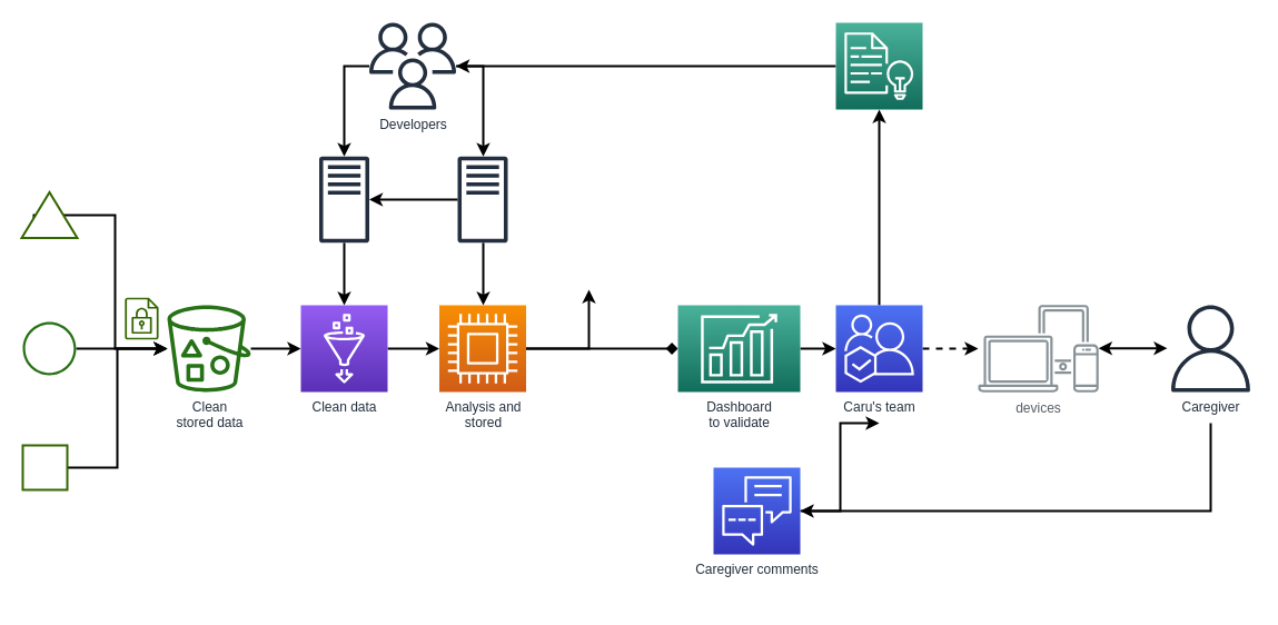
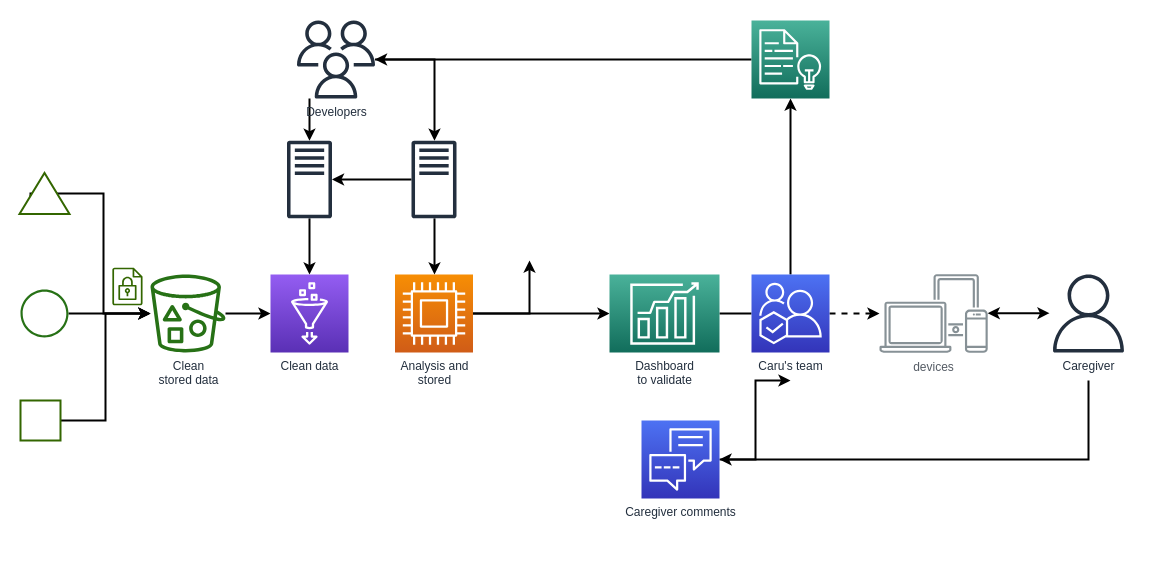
  <mxCell id="0" />
  <mxCell id="1" parent="0" />
  <mxCell id="2" value="" style="edgeStyle=elbowEdgeStyle;rounded=0;orthogonalLoop=1;jettySize=auto;html=1;strokeWidth=2;" edge="1" parent="1" source="3" target="5"><mxGeometry relative="1" as="geometry" /></mxCell>
  <mxCell id="3" value="" style="outlineConnect=0;fontColor=#232F3E;gradientColor=none;fillColor=#277116;strokeColor=none;verticalLabelPosition=bottom;verticalAlign=top;align=center;html=1;fontSize=12;fontStyle=0;aspect=fixed;pointerEvents=1;shape=mxgraph.aws4.object;labelBackgroundColor=#ffffff;" parent="1" vertex="1"><mxGeometry x="20" y="289" width="48" height="48" as="geometry" /></mxCell>
  <mxCell id="4" value="" style="edgeStyle=elbowEdgeStyle;rounded=0;orthogonalLoop=1;jettySize=auto;html=1;strokeWidth=2;" edge="1" parent="1" source="5" target="19"><mxGeometry relative="1" as="geometry" /></mxCell>
  <mxCell id="5" value="Clean&lt;br&gt;stored data" style="outlineConnect=0;fontColor=#232F3E;gradientColor=none;fillColor=#277116;strokeColor=none;dashed=0;verticalLabelPosition=bottom;verticalAlign=top;align=center;html=1;fontSize=12;fontStyle=0;aspect=fixed;pointerEvents=1;shape=mxgraph.aws4.bucket_with_objects;labelBackgroundColor=#ffffff;" parent="1" vertex="1"><mxGeometry x="150" y="274" width="75" height="78" as="geometry" /></mxCell>
  <mxCell id="6" style="edgeStyle=elbowEdgeStyle;rounded=0;orthogonalLoop=1;jettySize=auto;html=1;exitX=0.5;exitY=1;exitDx=0;exitDy=0;strokeWidth=2;" edge="1" parent="1" source="8" target="5"><mxGeometry relative="1" as="geometry" /></mxCell>
  <mxCell id="7" style="edgeStyle=elbowEdgeStyle;rounded=0;orthogonalLoop=1;jettySize=auto;html=1;exitX=0.5;exitY=0;exitDx=0;exitDy=0;strokeWidth=2;" edge="1" parent="1" source="8"><mxGeometry relative="1" as="geometry"><mxPoint x="29" y="195.286" as="targetPoint" /></mxGeometry></mxCell>
  <mxCell id="8" value="" style="triangle;whiteSpace=wrap;html=1;strokeColor=#336600;strokeWidth=2;rotation=-90;" vertex="1" parent="1"><mxGeometry x="23.5" y="168" width="41" height="50" as="geometry" /></mxCell>
  <mxCell id="9" value="" style="edgeStyle=elbowEdgeStyle;rounded=0;orthogonalLoop=1;jettySize=auto;html=1;strokeWidth=2;" edge="1" parent="1" source="10" target="5"><mxGeometry relative="1" as="geometry" /></mxCell>
  <mxCell id="10" value="" style="whiteSpace=wrap;html=1;aspect=fixed;strokeColor=#336600;strokeWidth=2;" vertex="1" parent="1"><mxGeometry x="20" y="400" width="40" height="40" as="geometry" /></mxCell>
- <mxCell id="11" value="" style="edgeStyle=elbowEdgeStyle;rounded=0;orthogonalLoop=1;jettySize=auto;html=1;strokeWidth=2;endArrow=diamond;" edge="1" parent="1" source="13" target="17"><mxGeometry relative="1" as="geometry"><mxPoint x="552.5" y="313" as="targetPoint" /></mxGeometry></mxCell>
+ <mxCell id="11" value="" style="edgeStyle=elbowEdgeStyle;rounded=0;orthogonalLoop=1;jettySize=auto;html=1;strokeWidth=2;" edge="1" parent="1" source="13" target="17"><mxGeometry relative="1" as="geometry"><mxPoint x="552.5" y="313" as="targetPoint" /></mxGeometry></mxCell>
  <mxCell id="12" value="" style="edgeStyle=elbowEdgeStyle;rounded=0;orthogonalLoop=1;jettySize=auto;html=1;strokeWidth=2;" edge="1" parent="1" source="13"><mxGeometry relative="1" as="geometry"><mxPoint x="529" y="260" as="targetPoint" /><Array as="points"><mxPoint x="529" y="313" /><mxPoint x="548" y="360" /></Array></mxGeometry></mxCell>
  <mxCell id="13" value="Analysis and&lt;br&gt;stored" style="outlineConnect=0;fontColor=#232F3E;gradientColor=#F78E04;gradientDirection=north;fillColor=#D05C17;strokeColor=#ffffff;dashed=0;verticalLabelPosition=bottom;verticalAlign=top;align=center;html=1;fontSize=12;fontStyle=0;aspect=fixed;shape=mxgraph.aws4.resourceIcon;resIcon=mxgraph.aws4.compute;" vertex="1" parent="1"><mxGeometry x="394.5" y="274" width="78" height="78" as="geometry" /></mxCell>
  <mxCell id="14" value="" style="edgeStyle=elbowEdgeStyle;rounded=0;orthogonalLoop=1;jettySize=auto;html=1;strokeWidth=2;" edge="1" parent="1" source="15" target="25"><mxGeometry relative="1" as="geometry"><mxPoint x="671" y="586" as="targetPoint" /></mxGeometry></mxCell>
  <mxCell id="15" value="" style="outlineConnect=0;fontColor=#232F3E;gradientColor=#4AB29A;gradientDirection=north;fillColor=#116D5B;strokeColor=#ffffff;dashed=0;verticalLabelPosition=bottom;verticalAlign=top;align=center;html=1;fontSize=12;fontStyle=0;aspect=fixed;shape=mxgraph.aws4.resourceIcon;resIcon=mxgraph.aws4.comprehend;" vertex="1" parent="1"><mxGeometry x="751" y="20" width="78" height="78" as="geometry" /></mxCell>
- <mxCell id="16" value="" style="edgeStyle=elbowEdgeStyle;rounded=0;orthogonalLoop=1;jettySize=auto;html=1;strokeWidth=2;" edge="1" parent="1" source="17" target="28"><mxGeometry relative="1" as="geometry"><mxPoint x="808" y="313" as="targetPoint" /></mxGeometry></mxCell>
+ <mxCell id="16" value="" style="edgeStyle=elbowEdgeStyle;rounded=0;orthogonalLoop=1;jettySize=auto;html=1;strokeWidth=2;endArrow=none;" edge="1" parent="1" source="17" target="28"><mxGeometry relative="1" as="geometry"><mxPoint x="808" y="313" as="targetPoint" /></mxGeometry></mxCell>
  <mxCell id="17" value="Dashboard&lt;br&gt;to validate" style="outlineConnect=0;fontColor=#232F3E;gradientColor=#4AB29A;gradientDirection=north;fillColor=#116D5B;strokeColor=#ffffff;dashed=0;verticalLabelPosition=bottom;verticalAlign=top;align=center;html=1;fontSize=12;fontStyle=0;aspect=fixed;shape=mxgraph.aws4.resourceIcon;resIcon=mxgraph.aws4.forecast;" vertex="1" parent="1"><mxGeometry x="609" y="274" width="110" height="78" as="geometry" /></mxCell>
- <mxCell id="18" value="" style="edgeStyle=elbowEdgeStyle;rounded=0;orthogonalLoop=1;jettySize=auto;html=1;strokeWidth=2;" edge="1" parent="1" source="19" target="13"><mxGeometry relative="1" as="geometry" /></mxCell>
  <mxCell id="19" value="Clean data" style="outlineConnect=0;fontColor=#232F3E;gradientColor=#945DF2;gradientDirection=north;fillColor=#5A30B5;strokeColor=#ffffff;dashed=0;verticalLabelPosition=bottom;verticalAlign=top;align=center;html=1;fontSize=12;fontStyle=0;aspect=fixed;shape=mxgraph.aws4.resourceIcon;resIcon=mxgraph.aws4.glue;rotation=0;" vertex="1" parent="1"><mxGeometry x="270" y="274" width="78" height="78" as="geometry" /></mxCell>
  <mxCell id="20" value="" style="edgeStyle=elbowEdgeStyle;rounded=0;orthogonalLoop=1;jettySize=auto;html=1;strokeWidth=2;" edge="1" parent="1" target="33"><mxGeometry relative="1" as="geometry"><mxPoint x="1088" y="380" as="sourcePoint" /><Array as="points"><mxPoint x="1088" y="410" /></Array></mxGeometry></mxCell>
  <mxCell id="21" value="Caregiver" style="outlineConnect=0;fontColor=#232F3E;gradientColor=none;fillColor=#232F3E;strokeColor=none;dashed=0;verticalLabelPosition=bottom;verticalAlign=top;align=center;html=1;fontSize=12;fontStyle=0;aspect=fixed;pointerEvents=1;shape=mxgraph.aws4.user;" vertex="1" parent="1"><mxGeometry x="1049" y="274" width="78" height="78" as="geometry" /></mxCell>
  <mxCell id="22" value="devices" style="outlineConnect=0;gradientColor=none;fontColor=#545B64;strokeColor=none;fillColor=#879196;dashed=0;verticalLabelPosition=bottom;verticalAlign=top;align=center;html=1;fontSize=12;fontStyle=0;aspect=fixed;shape=mxgraph.aws4.illustration_devices;pointerEvents=1" vertex="1" parent="1"><mxGeometry x="879" y="273.5" width="108.22" height="79" as="geometry" /></mxCell>
  <mxCell id="23" value="" style="edgeStyle=elbowEdgeStyle;rounded=0;orthogonalLoop=1;jettySize=auto;html=1;strokeWidth=2;" edge="1" parent="1" source="25" target="36"><mxGeometry relative="1" as="geometry"><Array as="points"><mxPoint x="434" y="100" /><mxPoint x="439" y="100" /><mxPoint x="429" y="110" /><mxPoint x="429" y="56" /><mxPoint x="429" y="530" /></Array></mxGeometry></mxCell>
  <mxCell id="24" value="" style="edgeStyle=elbowEdgeStyle;rounded=0;orthogonalLoop=1;jettySize=auto;html=1;strokeWidth=2;" edge="1" parent="1" source="25" target="31"><mxGeometry relative="1" as="geometry"><Array as="points"><mxPoint x="309" y="100" /><mxPoint x="329" y="56" /><mxPoint x="309" y="540" /></Array></mxGeometry></mxCell>
- <mxCell id="25" value="Developers" style="outlineConnect=0;fontColor=#232F3E;gradientColor=none;fillColor=#232F3E;strokeColor=none;dashed=0;verticalLabelPosition=bottom;verticalAlign=top;align=center;html=1;fontSize=12;fontStyle=0;aspect=fixed;pointerEvents=1;shape=mxgraph.aws4.users;" vertex="1" parent="1"><mxGeometry x="331.5" y="20" width="78" height="78" as="geometry" /></mxCell>
+ <mxCell id="25" value="Developers" style="outlineConnect=0;fontColor=#232F3E;gradientColor=none;fillColor=#232F3E;strokeColor=none;dashed=0;verticalLabelPosition=bottom;verticalAlign=top;align=center;html=1;fontSize=12;fontStyle=0;aspect=fixed;pointerEvents=1;shape=mxgraph.aws4.users;" vertex="1" parent="1"><mxGeometry x="296.5" y="20" width="78" height="78" as="geometry" /></mxCell>
  <mxCell id="26" value="" style="edgeStyle=elbowEdgeStyle;rounded=0;orthogonalLoop=1;jettySize=auto;html=1;strokeWidth=2;dashed=1;" edge="1" parent="1" source="28" target="22"><mxGeometry relative="1" as="geometry" /></mxCell>
  <mxCell id="27" value="" style="edgeStyle=elbowEdgeStyle;rounded=0;orthogonalLoop=1;jettySize=auto;html=1;strokeWidth=2;" edge="1" parent="1" source="28" target="15"><mxGeometry relative="1" as="geometry" /></mxCell>
  <mxCell id="28" value="Caru's team" style="outlineConnect=0;fontColor=#232F3E;gradientColor=#4D72F3;gradientDirection=north;fillColor=#3334B9;strokeColor=#ffffff;dashed=0;verticalLabelPosition=bottom;verticalAlign=top;align=center;html=1;fontSize=12;fontStyle=0;aspect=fixed;shape=mxgraph.aws4.resourceIcon;resIcon=mxgraph.aws4.iq;" vertex="1" parent="1"><mxGeometry x="751" y="274" width="78" height="78" as="geometry" /></mxCell>
  <mxCell id="29" value="" style="outlineConnect=0;fontColor=#232F3E;gradientColor=none;fillColor=#336600;strokeColor=none;dashed=0;verticalLabelPosition=bottom;verticalAlign=top;align=center;html=1;fontSize=12;fontStyle=0;aspect=fixed;pointerEvents=1;shape=mxgraph.aws4.encrypted_data;" vertex="1" parent="1"><mxGeometry x="111.85" y="267" width="30.2" height="38" as="geometry" /></mxCell>
  <mxCell id="30" value="" style="edgeStyle=elbowEdgeStyle;rounded=0;orthogonalLoop=1;jettySize=auto;html=1;strokeWidth=2;" edge="1" parent="1" source="31" target="19"><mxGeometry relative="1" as="geometry" /></mxCell>
  <mxCell id="31" value="" style="outlineConnect=0;fontColor=#232F3E;gradientColor=none;fillColor=#232F3E;strokeColor=none;dashed=0;verticalLabelPosition=bottom;verticalAlign=top;align=center;html=1;fontSize=12;fontStyle=0;aspect=fixed;pointerEvents=1;shape=mxgraph.aws4.traditional_server;" vertex="1" parent="1"><mxGeometry x="286.5" y="140" width="45" height="78" as="geometry" /></mxCell>
  <mxCell id="32" value="" style="edgeStyle=elbowEdgeStyle;rounded=0;orthogonalLoop=1;jettySize=auto;html=1;strokeWidth=2;" edge="1" parent="1" source="33"><mxGeometry relative="1" as="geometry"><mxPoint x="790" y="380" as="targetPoint" /></mxGeometry></mxCell>
  <mxCell id="33" value="Caregiver comments" style="outlineConnect=0;fontColor=#232F3E;gradientColor=#4D72F3;gradientDirection=north;fillColor=#3334B9;strokeColor=#ffffff;dashed=0;verticalLabelPosition=bottom;verticalAlign=top;align=center;html=1;fontSize=12;fontStyle=0;aspect=fixed;shape=mxgraph.aws4.resourceIcon;resIcon=mxgraph.aws4.customer_engagement;" vertex="1" parent="1"><mxGeometry x="641" y="420" width="78" height="78" as="geometry" /></mxCell>
  <mxCell id="34" value="" style="edgeStyle=elbowEdgeStyle;rounded=0;orthogonalLoop=1;jettySize=auto;html=1;strokeWidth=2;" edge="1" parent="1" source="36" target="31"><mxGeometry relative="1" as="geometry" /></mxCell>
  <mxCell id="35" value="" style="edgeStyle=elbowEdgeStyle;rounded=0;orthogonalLoop=1;jettySize=auto;html=1;strokeWidth=2;" edge="1" parent="1" source="36" target="13"><mxGeometry relative="1" as="geometry" /></mxCell>
  <mxCell id="36" value="" style="outlineConnect=0;fontColor=#232F3E;gradientColor=none;fillColor=#232F3E;strokeColor=none;dashed=0;verticalLabelPosition=bottom;verticalAlign=top;align=center;html=1;fontSize=12;fontStyle=0;aspect=fixed;pointerEvents=1;shape=mxgraph.aws4.traditional_server;" vertex="1" parent="1"><mxGeometry x="411" y="140" width="45" height="78" as="geometry" /></mxCell>
  <mxCell id="37" value="" style="endArrow=classic;startArrow=classic;html=1;strokeWidth=2;" edge="1" parent="1"><mxGeometry width="50" height="50" relative="1" as="geometry"><mxPoint x="987.22" y="312.72" as="sourcePoint" /><mxPoint x="1049" y="312.72" as="targetPoint" /><Array as="points"><mxPoint x="1029" y="312.72" /></Array></mxGeometry></mxCell>
